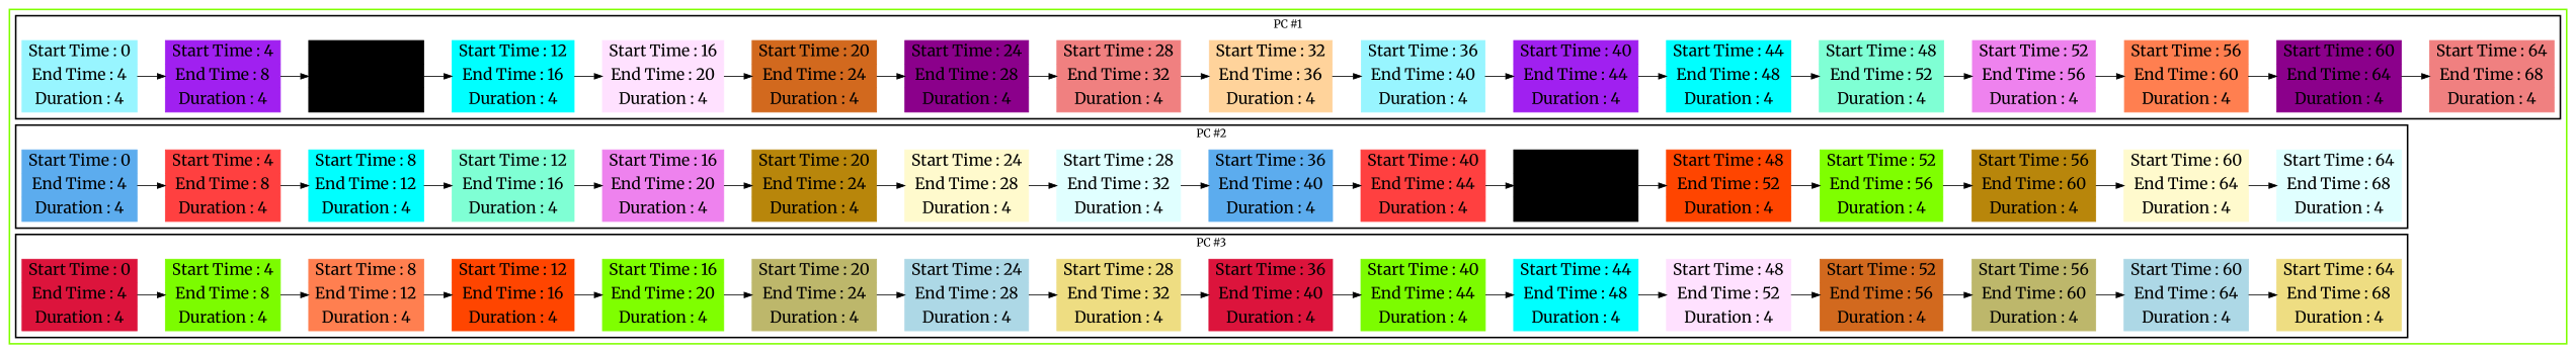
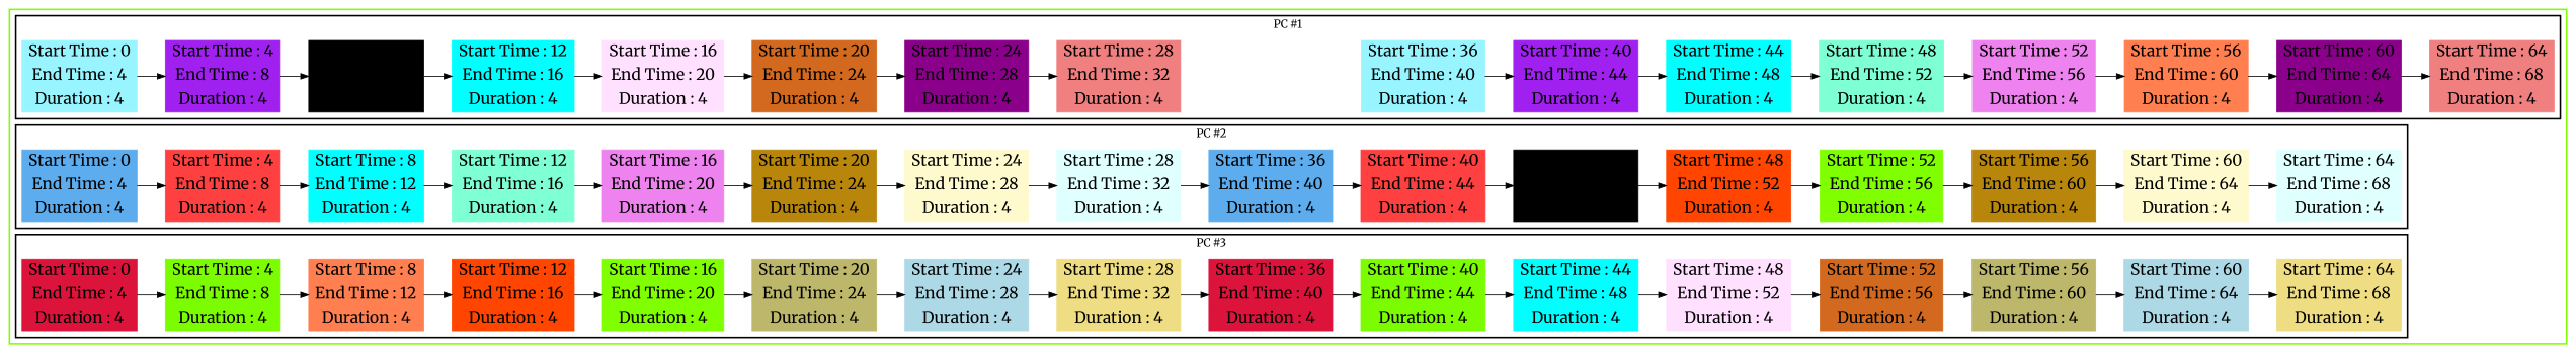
  digraph {
    fontname=Merriweather
    rankdir=LR
    node [color=cadetblue1 fontname=Merriweather fontsize=20 shape=record style=filled]
    edge [fontname=Merriweather]
    n1 [label="Start Time : 0 | End Time : 4 | Duration : 4"]
    n2 [color=x11purple label="Start Time : 4 | End Time : 8 | Duration : 4"]
    n3 [color=cornflower label="Start Time : 8 | End Time : 12 | Duration : 4"]
    n4 [color=aqua label="Start Time : 12 | End Time : 16 | Duration : 4"]
    n5 [color=thistle1 label="Start Time : 16 | End Time : 20 | Duration : 4"]
    n6 [color=chocolate label="Start Time : 20 | End Time : 24 | Duration : 4"]
    n7 [color=darkmagenta label="Start Time : 24 | End Time : 28 | Duration : 4"]
    n8 [color=lightcoral label="Start Time : 28 | End Time : 32 | Duration : 4"]
-   n9 [color=burlywood1 label="Start Time : 32 | End Time : 36 | Duration : 4"]
    n10 [label="Start Time : 36 | End Time : 40 | Duration : 4"]
    n11 [color=x11purple label="Start Time : 40 | End Time : 44 | Duration : 4"]
    n12 [color=cyan label="Start Time : 44 | End Time : 48 | Duration : 4"]
    n13 [color=aquamarine label="Start Time : 48 | End Time : 52 | Duration : 4"]
    n14 [color=violet label="Start Time : 52 | End Time : 56 | Duration : 4"]
    n15 [color=coral label="Start Time : 56 | End Time : 60 | Duration : 4"]
    n16 [color=darkmagenta label="Start Time : 60 | End Time : 64 | Duration : 4"]
    n17 [color=lightcoral label="Start Time : 64 | End Time : 68 | Duration : 4"]
    n18 [color=steelblue2 label="Start Time : 0 | End Time : 4 | Duration : 4"]
    n19 [color=brown1 label="Start Time : 4 | End Time : 8 | Duration : 4"]
    n20 [color=cyan label="Start Time : 8 | End Time : 12 | Duration : 4"]
    n21 [color=aquamarine label="Start Time : 12 | End Time : 16 | Duration : 4"]
    n22 [color=violet label="Start Time : 16 | End Time : 20 | Duration : 4"]
    n23 [color=darkgoldenrod label="Start Time : 20 | End Time : 24 | Duration : 4"]
    n24 [color=lemonchiffon label="Start Time : 24 | End Time : 28 | Duration : 4"]
    n25 [color=lightcyan label="Start Time : 28 | End Time : 32 | Duration : 4"]
    n26 [color=steelblue2 label="Start Time : 36 | End Time : 40 | Duration : 4"]
    n27 [color=brown1 label="Start Time : 40 | End Time : 44 | Duration : 4"]
    n28 [color=cornflower label="Start Time : 44 | End Time : 48 | Duration : 4"]
    n29 [color=orangered1 label="Start Time : 48 | End Time : 52 | Duration : 4"]
    n30 [color=chartreuse label="Start Time : 52 | End Time : 56 | Duration : 4"]
    n31 [color=darkgoldenrod label="Start Time : 56 | End Time : 60 | Duration : 4"]
    n32 [color=lemonchiffon label="Start Time : 60 | End Time : 64 | Duration : 4"]
    n33 [color=lightcyan label="Start Time : 64 | End Time : 68 | Duration : 4"]
    n34 [color=crimson label="Start Time : 0 | End Time : 4 | Duration : 4"]
    n35 [color=lawngreen label="Start Time : 4 | End Time : 8 | Duration : 4"]
    n36 [color=coral label="Start Time : 8 | End Time : 12 | Duration : 4"]
    n37 [color=orangered1 label="Start Time : 12 | End Time : 16 | Duration : 4"]
    n38 [color=chartreuse label="Start Time : 16 | End Time : 20 | Duration : 4"]
    n39 [color=darkkhaki label="Start Time : 20 | End Time : 24 | Duration : 4"]
    n40 [color=lightblue label="Start Time : 24 | End Time : 28 | Duration : 4"]
    n41 [color=lightgoldenrod label="Start Time : 28 | End Time : 32 | Duration : 4"]
    n42 [color=crimson label="Start Time : 36 | End Time : 40 | Duration : 4"]
    n43 [color=lawngreen label="Start Time : 40 | End Time : 44 | Duration : 4"]
    n44 [color=aqua label="Start Time : 44 | End Time : 48 | Duration : 4"]
    n45 [color=thistle1 label="Start Time : 48 | End Time : 52 | Duration : 4"]
    n46 [color=chocolate label="Start Time : 52 | End Time : 56 | Duration : 4"]
    n47 [color=darkkhaki label="Start Time : 56 | End Time : 60 | Duration : 4"]
    n48 [color=lightblue label="Start Time : 60 | End Time : 64 | Duration : 4"]
    n49 [color=lightgoldenrod label="Start Time : 64 | End Time : 68 | Duration : 4"]
    subgraph cluster_1 {
      color=chartreuse
      style=bold
      subgraph cluster_2 {
        color=black
        label="PC #1"
        style=bold
        n1
        n2
        n3
        n4
        n5
        n6
        n7
        n8
-       n9
        n10
        n11
        n12
        n13
        n14
        n15
        n16
        n17
      }
      subgraph cluster_3 {
        color=black
        label="PC #2"
        style=bold
        n18
        n19
        n20
        n21
        n22
        n23
        n24
        n25
        n26
        n27
        n28
        n29
        n30
        n31
        n32
        n33
      }
      subgraph cluster_4 {
        color=black
        label="PC #3"
        style=bold
        n34
        n35
        n36
        n37
        n38
        n39
        n40
        n41
        n42
        n43
        n44
        n45
        n46
        n47
        n48
        n49
      }
    }
    n1 -> n2
    n2 -> n3
    n3 -> n4
    n4 -> n5
    n5 -> n6
    n6 -> n7
    n7 -> n8
-   n8 -> n9
-   n9 -> n10
    n10 -> n11
    n11 -> n12
    n12 -> n13
    n13 -> n14
    n14 -> n15
    n15 -> n16
    n16 -> n17
    n18 -> n19
    n19 -> n20
    n20 -> n21
    n21 -> n22
    n22 -> n23
    n23 -> n24
    n24 -> n25
    n25 -> n26
    n26 -> n27
    n27 -> n28
    n28 -> n29
    n29 -> n30
    n30 -> n31
    n31 -> n32
    n32 -> n33
    n34 -> n35
    n35 -> n36
    n36 -> n37
    n37 -> n38
    n38 -> n39
    n39 -> n40
    n40 -> n41
    n41 -> n42
    n42 -> n43
    n43 -> n44
    n44 -> n45
    n45 -> n46
    n46 -> n47
    n47 -> n48
    n48 -> n49
  }
